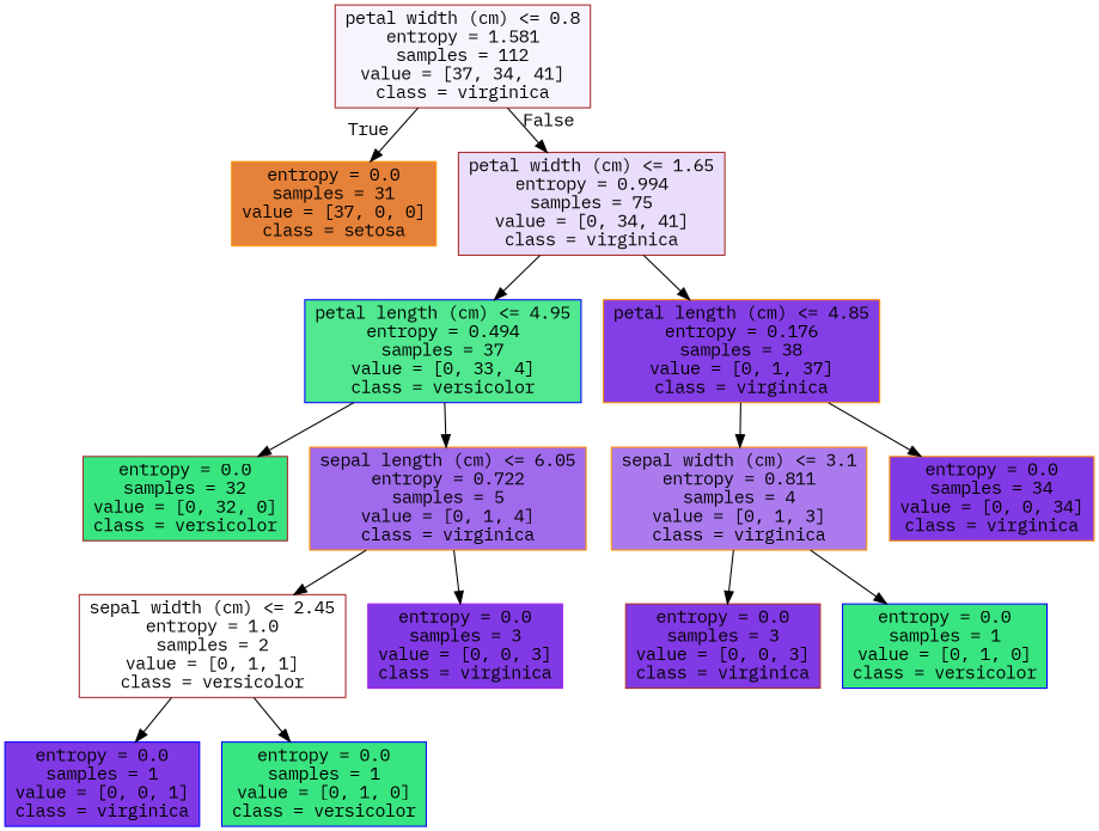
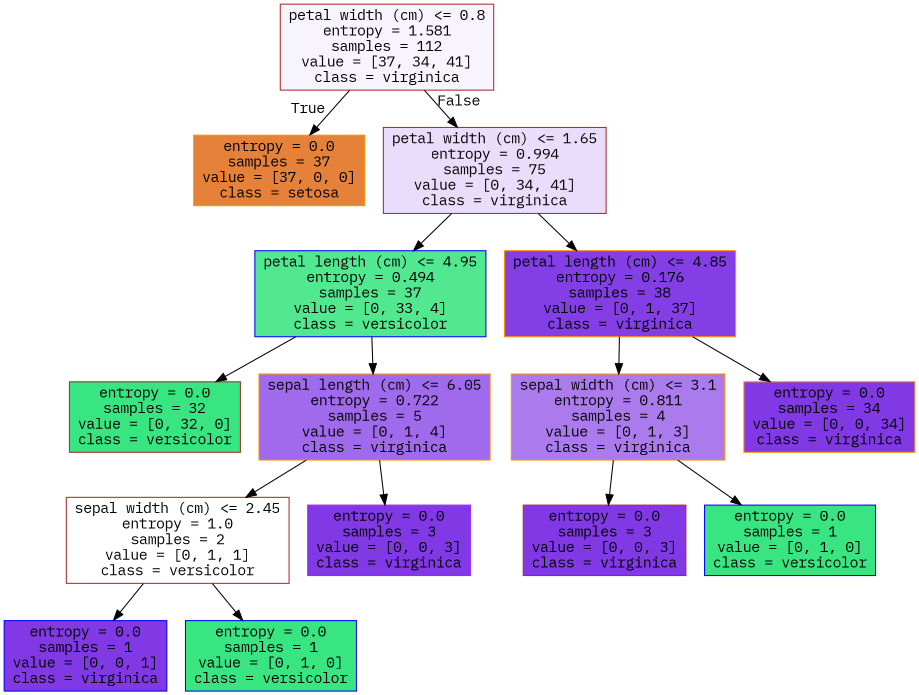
  digraph {
    fontname="IBM Plex Mono"
    node [color=brown fillcolor="#8139e5" fontname="IBM Plex Mono" shape=box style=filled]
    edge [fontname="IBM Plex Mono"]
    n1 [fillcolor="#f8f4fe" label="petal width (cm) <= 0.8\nentropy = 1.581\nsamples = 112\nvalue = [37, 34, 41]\nclass = virginica"]
-   n2 [color=darkorange fillcolor="#e58139" label="entropy = 0.0\nsamples = 31\nvalue = [37, 0, 0]\nclass = setosa"]
+   n2 [color=darkorange fillcolor="#e58139" label="entropy = 0.0\nsamples = 37\nvalue = [37, 0, 0]\nclass = setosa"]
    n3 [fillcolor="#e9ddfb" label="petal width (cm) <= 1.65\nentropy = 0.994\nsamples = 75\nvalue = [0, 34, 41]\nclass = virginica"]
    n4 [color=blue fillcolor="#51e890" label="petal length (cm) <= 4.95\nentropy = 0.494\nsamples = 37\nvalue = [0, 33, 4]\nclass = versicolor"]
    n5 [color=darkorange fillcolor="#843ee6" label="petal length (cm) <= 4.85\nentropy = 0.176\nsamples = 38\nvalue = [0, 1, 37]\nclass = virginica"]
    n6 [fillcolor="#39e581" label="entropy = 0.0\nsamples = 32\nvalue = [0, 32, 0]\nclass = versicolor"]
    n7 [color=darkorange fillcolor="#a06aec" label="sepal length (cm) <= 6.05\nentropy = 0.722\nsamples = 5\nvalue = [0, 1, 4]\nclass = virginica"]
    n8 [fillcolor="#ffffff" label="sepal width (cm) <= 2.45\nentropy = 1.0\nsamples = 2\nvalue = [0, 1, 1]\nclass = versicolor"]
    n9 [color=purple label="entropy = 0.0\nsamples = 3\nvalue = [0, 0, 3]\nclass = virginica"]
    n10 [color=blue label="entropy = 0.0\nsamples = 1\nvalue = [0, 0, 1]\nclass = virginica"]
    n11 [color=blue fillcolor="#39e581" label="entropy = 0.0\nsamples = 1\nvalue = [0, 1, 0]\nclass = versicolor"]
    n12 [color=darkorange fillcolor="#ab7bee" label="sepal width (cm) <= 3.1\nentropy = 0.811\nsamples = 4\nvalue = [0, 1, 3]\nclass = virginica"]
    n13 [color=darkorange label="entropy = 0.0\nsamples = 34\nvalue = [0, 0, 34]\nclass = virginica"]
    n14 [label="entropy = 0.0\nsamples = 3\nvalue = [0, 0, 3]\nclass = virginica"]
    n15 [color=blue fillcolor="#39e581" label="entropy = 0.0\nsamples = 1\nvalue = [0, 1, 0]\nclass = versicolor"]
    n1 -> n2 [headlabel=True labelangle=45 labeldistance=2.5]
    n1 -> n3 [headlabel=False labelangle=-45 labeldistance=2.5]
    n3 -> n4
    n3 -> n5
    n4 -> n6
    n4 -> n7
    n5 -> n12
    n5 -> n13
    n7 -> n8
    n7 -> n9
    n8 -> n10
    n8 -> n11
    n12 -> n14
    n12 -> n15
  }
